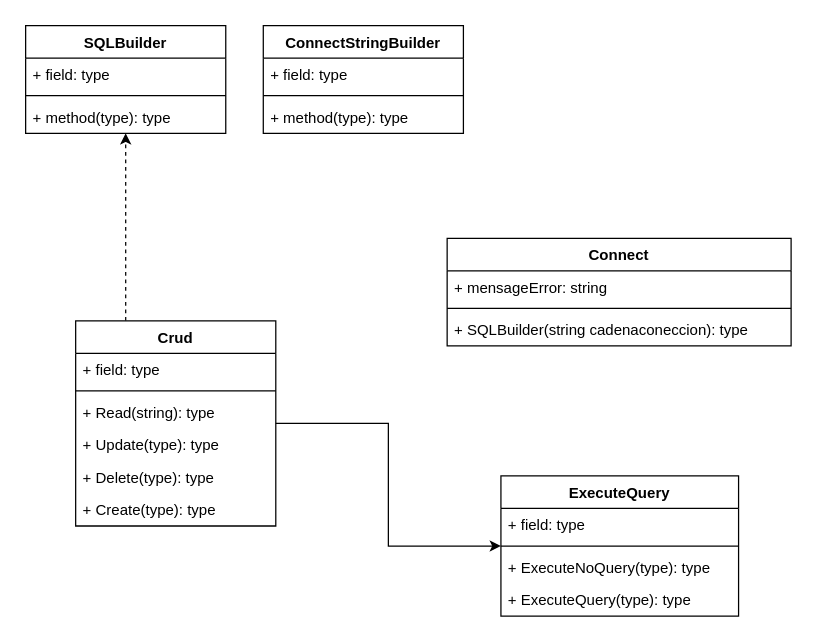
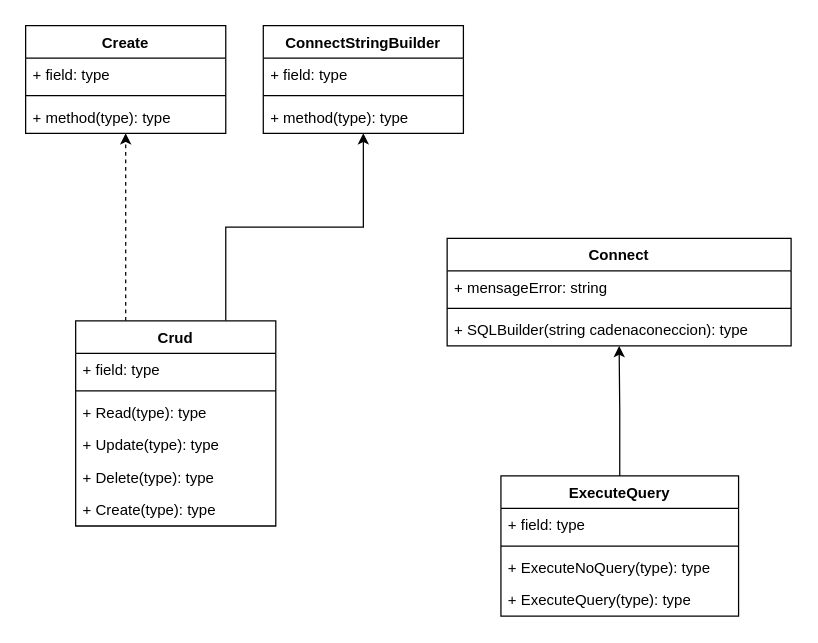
  <mxCell id="0" />
  <mxCell id="1" parent="0" />
  <mxCell id="2" value="ConnectStringBuilder" style="swimlane;fontStyle=1;align=center;verticalAlign=top;childLayout=stackLayout;horizontal=1;startSize=26;horizontalStack=0;resizeParent=1;resizeParentMax=0;resizeLast=0;collapsible=1;marginBottom=0;" parent="1" vertex="1"><mxGeometry x="210" y="20" width="160" height="86" as="geometry" /></mxCell>
  <mxCell id="3" value="+ field: type" style="text;strokeColor=none;fillColor=none;align=left;verticalAlign=top;spacingLeft=4;spacingRight=4;overflow=hidden;rotatable=0;points=[[0,0.5],[1,0.5]];portConstraint=eastwest;" parent="2" vertex="1"><mxGeometry y="26" width="160" height="26" as="geometry" /></mxCell>
  <mxCell id="4" value="" style="line;strokeWidth=1;fillColor=none;align=left;verticalAlign=middle;spacingTop=-1;spacingLeft=3;spacingRight=3;rotatable=0;labelPosition=right;points=[];portConstraint=eastwest;" parent="2" vertex="1"><mxGeometry y="52" width="160" height="8" as="geometry" /></mxCell>
  <mxCell id="5" value="+ method(type): type" style="text;strokeColor=none;fillColor=none;align=left;verticalAlign=top;spacingLeft=4;spacingRight=4;overflow=hidden;rotatable=0;points=[[0,0.5],[1,0.5]];portConstraint=eastwest;" parent="2" vertex="1"><mxGeometry y="60" width="160" height="26" as="geometry" /></mxCell>
- <mxCell id="6" value="SQLBuilder&#10;" style="swimlane;fontStyle=1;align=center;verticalAlign=top;childLayout=stackLayout;horizontal=1;startSize=26;horizontalStack=0;resizeParent=1;resizeParentMax=0;resizeLast=0;collapsible=1;marginBottom=0;" parent="1" vertex="1"><mxGeometry x="20" y="20" width="160" height="86" as="geometry" /></mxCell>
+ <mxCell id="6" value="Create&#10;" style="swimlane;fontStyle=1;align=center;verticalAlign=top;childLayout=stackLayout;horizontal=1;startSize=26;horizontalStack=0;resizeParent=1;resizeParentMax=0;resizeLast=0;collapsible=1;marginBottom=0;" parent="1" vertex="1"><mxGeometry x="20" y="20" width="160" height="86" as="geometry" /></mxCell>
  <mxCell id="7" value="+ field: type" style="text;strokeColor=none;fillColor=none;align=left;verticalAlign=top;spacingLeft=4;spacingRight=4;overflow=hidden;rotatable=0;points=[[0,0.5],[1,0.5]];portConstraint=eastwest;" parent="6" vertex="1"><mxGeometry y="26" width="160" height="26" as="geometry" /></mxCell>
  <mxCell id="8" value="" style="line;strokeWidth=1;fillColor=none;align=left;verticalAlign=middle;spacingTop=-1;spacingLeft=3;spacingRight=3;rotatable=0;labelPosition=right;points=[];portConstraint=eastwest;" parent="6" vertex="1"><mxGeometry y="52" width="160" height="8" as="geometry" /></mxCell>
  <mxCell id="9" value="+ method(type): type" style="text;strokeColor=none;fillColor=none;align=left;verticalAlign=top;spacingLeft=4;spacingRight=4;overflow=hidden;rotatable=0;points=[[0,0.5],[1,0.5]];portConstraint=eastwest;" parent="6" vertex="1"><mxGeometry y="60" width="160" height="26" as="geometry" /></mxCell>
+ <mxCell id="10" style="edgeStyle=orthogonalEdgeStyle;rounded=0;orthogonalLoop=1;jettySize=auto;html=1;" parent="1" source="11" target="26" edge="1"><mxGeometry relative="1" as="geometry" /></mxCell>
  <mxCell id="11" value="ExecuteQuery" style="swimlane;fontStyle=1;align=center;verticalAlign=top;childLayout=stackLayout;horizontal=1;startSize=26;horizontalStack=0;resizeParent=1;resizeParentMax=0;resizeLast=0;collapsible=1;marginBottom=0;" parent="1" vertex="1"><mxGeometry x="400" y="380" width="190" height="112" as="geometry" /></mxCell>
  <mxCell id="12" value="+ field: type" style="text;strokeColor=none;fillColor=none;align=left;verticalAlign=top;spacingLeft=4;spacingRight=4;overflow=hidden;rotatable=0;points=[[0,0.5],[1,0.5]];portConstraint=eastwest;" parent="11" vertex="1"><mxGeometry y="26" width="190" height="26" as="geometry" /></mxCell>
  <mxCell id="13" value="" style="line;strokeWidth=1;fillColor=none;align=left;verticalAlign=middle;spacingTop=-1;spacingLeft=3;spacingRight=3;rotatable=0;labelPosition=right;points=[];portConstraint=eastwest;" parent="11" vertex="1"><mxGeometry y="52" width="190" height="8" as="geometry" /></mxCell>
  <mxCell id="14" value="+ ExecuteNoQuery(type): type" style="text;strokeColor=none;fillColor=none;align=left;verticalAlign=top;spacingLeft=4;spacingRight=4;overflow=hidden;rotatable=0;points=[[0,0.5],[1,0.5]];portConstraint=eastwest;" parent="11" vertex="1"><mxGeometry y="60" width="190" height="26" as="geometry" /></mxCell>
  <mxCell id="15" value="+ ExecuteQuery(type): type" style="text;strokeColor=none;fillColor=none;align=left;verticalAlign=top;spacingLeft=4;spacingRight=4;overflow=hidden;rotatable=0;points=[[0,0.5],[1,0.5]];portConstraint=eastwest;" parent="11" vertex="1"><mxGeometry y="86" width="190" height="26" as="geometry" /></mxCell>
- <mxCell id="16" style="edgeStyle=orthogonalEdgeStyle;rounded=0;orthogonalLoop=1;jettySize=auto;html=1;" parent="1" source="19" target="11" edge="1"><mxGeometry relative="1" as="geometry" /></mxCell>
  <mxCell id="17" style="edgeStyle=orthogonalEdgeStyle;rounded=0;orthogonalLoop=1;jettySize=auto;html=1;exitX=0.25;exitY=0;exitDx=0;exitDy=0;dashed=1;" parent="1" source="19" target="6" edge="1"><mxGeometry relative="1" as="geometry" /></mxCell>
+ <mxCell id="18" style="edgeStyle=orthogonalEdgeStyle;rounded=0;orthogonalLoop=1;jettySize=auto;html=1;exitX=0.75;exitY=0;exitDx=0;exitDy=0;" parent="1" source="19" target="2" edge="1"><mxGeometry relative="1" as="geometry" /></mxCell>
  <mxCell id="19" value="Crud" style="swimlane;fontStyle=1;align=center;verticalAlign=top;childLayout=stackLayout;horizontal=1;startSize=26;horizontalStack=0;resizeParent=1;resizeParentMax=0;resizeLast=0;collapsible=1;marginBottom=0;" parent="1" vertex="1"><mxGeometry x="60" y="256" width="160" height="164" as="geometry" /></mxCell>
  <mxCell id="20" value="+ field: type" style="text;strokeColor=none;fillColor=none;align=left;verticalAlign=top;spacingLeft=4;spacingRight=4;overflow=hidden;rotatable=0;points=[[0,0.5],[1,0.5]];portConstraint=eastwest;" parent="19" vertex="1"><mxGeometry y="26" width="160" height="26" as="geometry" /></mxCell>
  <mxCell id="21" value="" style="line;strokeWidth=1;fillColor=none;align=left;verticalAlign=middle;spacingTop=-1;spacingLeft=3;spacingRight=3;rotatable=0;labelPosition=right;points=[];portConstraint=eastwest;" parent="19" vertex="1"><mxGeometry y="52" width="160" height="8" as="geometry" /></mxCell>
- <mxCell id="22" value="+ Read(string): type" style="text;strokeColor=none;fillColor=none;align=left;verticalAlign=top;spacingLeft=4;spacingRight=4;overflow=hidden;rotatable=0;points=[[0,0.5],[1,0.5]];portConstraint=eastwest;" parent="19" vertex="1"><mxGeometry y="60" width="160" height="26" as="geometry" /></mxCell>
+ <mxCell id="22" value="+ Read(type): type" style="text;strokeColor=none;fillColor=none;align=left;verticalAlign=top;spacingLeft=4;spacingRight=4;overflow=hidden;rotatable=0;points=[[0,0.5],[1,0.5]];portConstraint=eastwest;" parent="19" vertex="1"><mxGeometry y="60" width="160" height="26" as="geometry" /></mxCell>
  <mxCell id="23" value="+ Update(type): type" style="text;strokeColor=none;fillColor=none;align=left;verticalAlign=top;spacingLeft=4;spacingRight=4;overflow=hidden;rotatable=0;points=[[0,0.5],[1,0.5]];portConstraint=eastwest;" parent="19" vertex="1"><mxGeometry y="86" width="160" height="26" as="geometry" /></mxCell>
  <mxCell id="24" value="+ Delete(type): type" style="text;strokeColor=none;fillColor=none;align=left;verticalAlign=top;spacingLeft=4;spacingRight=4;overflow=hidden;rotatable=0;points=[[0,0.5],[1,0.5]];portConstraint=eastwest;" parent="19" vertex="1"><mxGeometry y="112" width="160" height="26" as="geometry" /></mxCell>
  <mxCell id="25" value="+ Create(type): type" style="text;strokeColor=none;fillColor=none;align=left;verticalAlign=top;spacingLeft=4;spacingRight=4;overflow=hidden;rotatable=0;points=[[0,0.5],[1,0.5]];portConstraint=eastwest;" parent="19" vertex="1"><mxGeometry y="138" width="160" height="26" as="geometry" /></mxCell>
  <mxCell id="26" value="Connect" style="swimlane;fontStyle=1;align=center;verticalAlign=top;childLayout=stackLayout;horizontal=1;startSize=26;horizontalStack=0;resizeParent=1;resizeParentMax=0;resizeLast=0;collapsible=1;marginBottom=0;" parent="1" vertex="1"><mxGeometry x="357" y="190" width="275" height="86" as="geometry" /></mxCell>
  <mxCell id="27" value="+ mensageError: string" style="text;strokeColor=none;fillColor=none;align=left;verticalAlign=top;spacingLeft=4;spacingRight=4;overflow=hidden;rotatable=0;points=[[0,0.5],[1,0.5]];portConstraint=eastwest;" parent="26" vertex="1"><mxGeometry y="26" width="275" height="26" as="geometry" /></mxCell>
  <mxCell id="28" value="" style="line;strokeWidth=1;fillColor=none;align=left;verticalAlign=middle;spacingTop=-1;spacingLeft=3;spacingRight=3;rotatable=0;labelPosition=right;points=[];portConstraint=eastwest;" parent="26" vertex="1"><mxGeometry y="52" width="275" height="8" as="geometry" /></mxCell>
  <mxCell id="29" value="+ SQLBuilder(string cadenaconeccion): type" style="text;strokeColor=none;fillColor=none;align=left;verticalAlign=top;spacingLeft=4;spacingRight=4;overflow=hidden;rotatable=0;points=[[0,0.5],[1,0.5]];portConstraint=eastwest;" parent="26" vertex="1"><mxGeometry y="60" width="275" height="26" as="geometry" /></mxCell>
